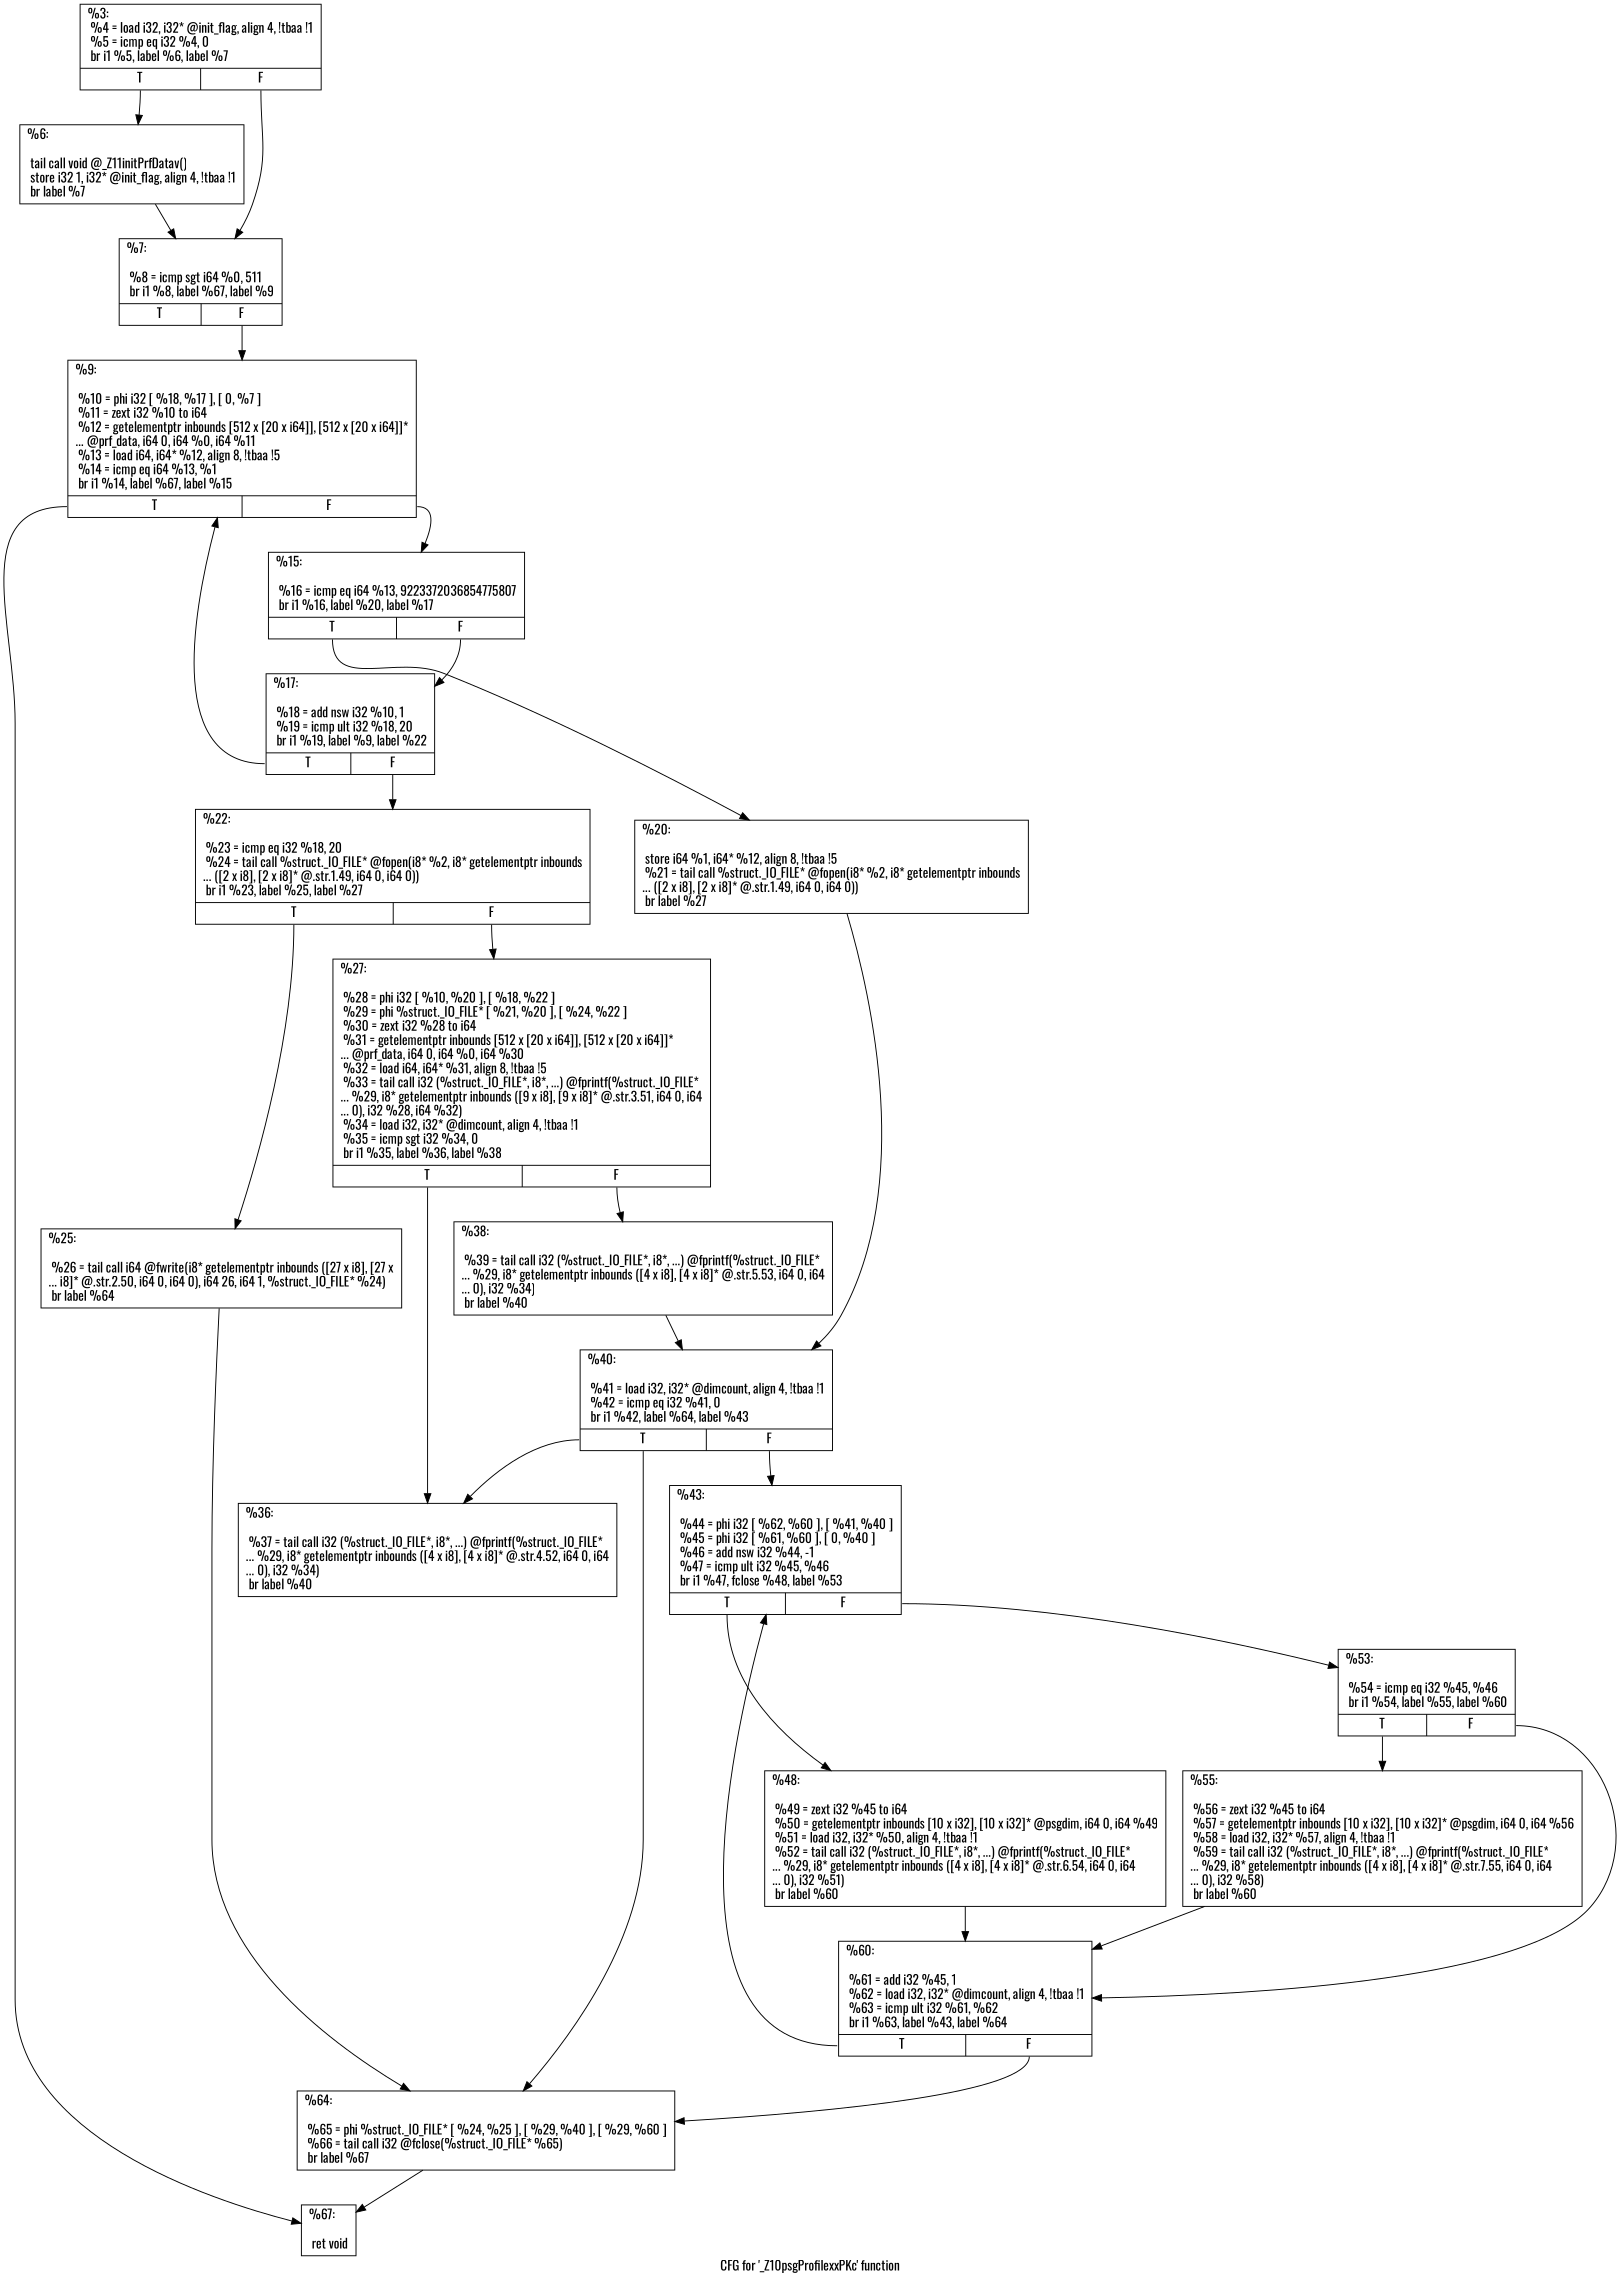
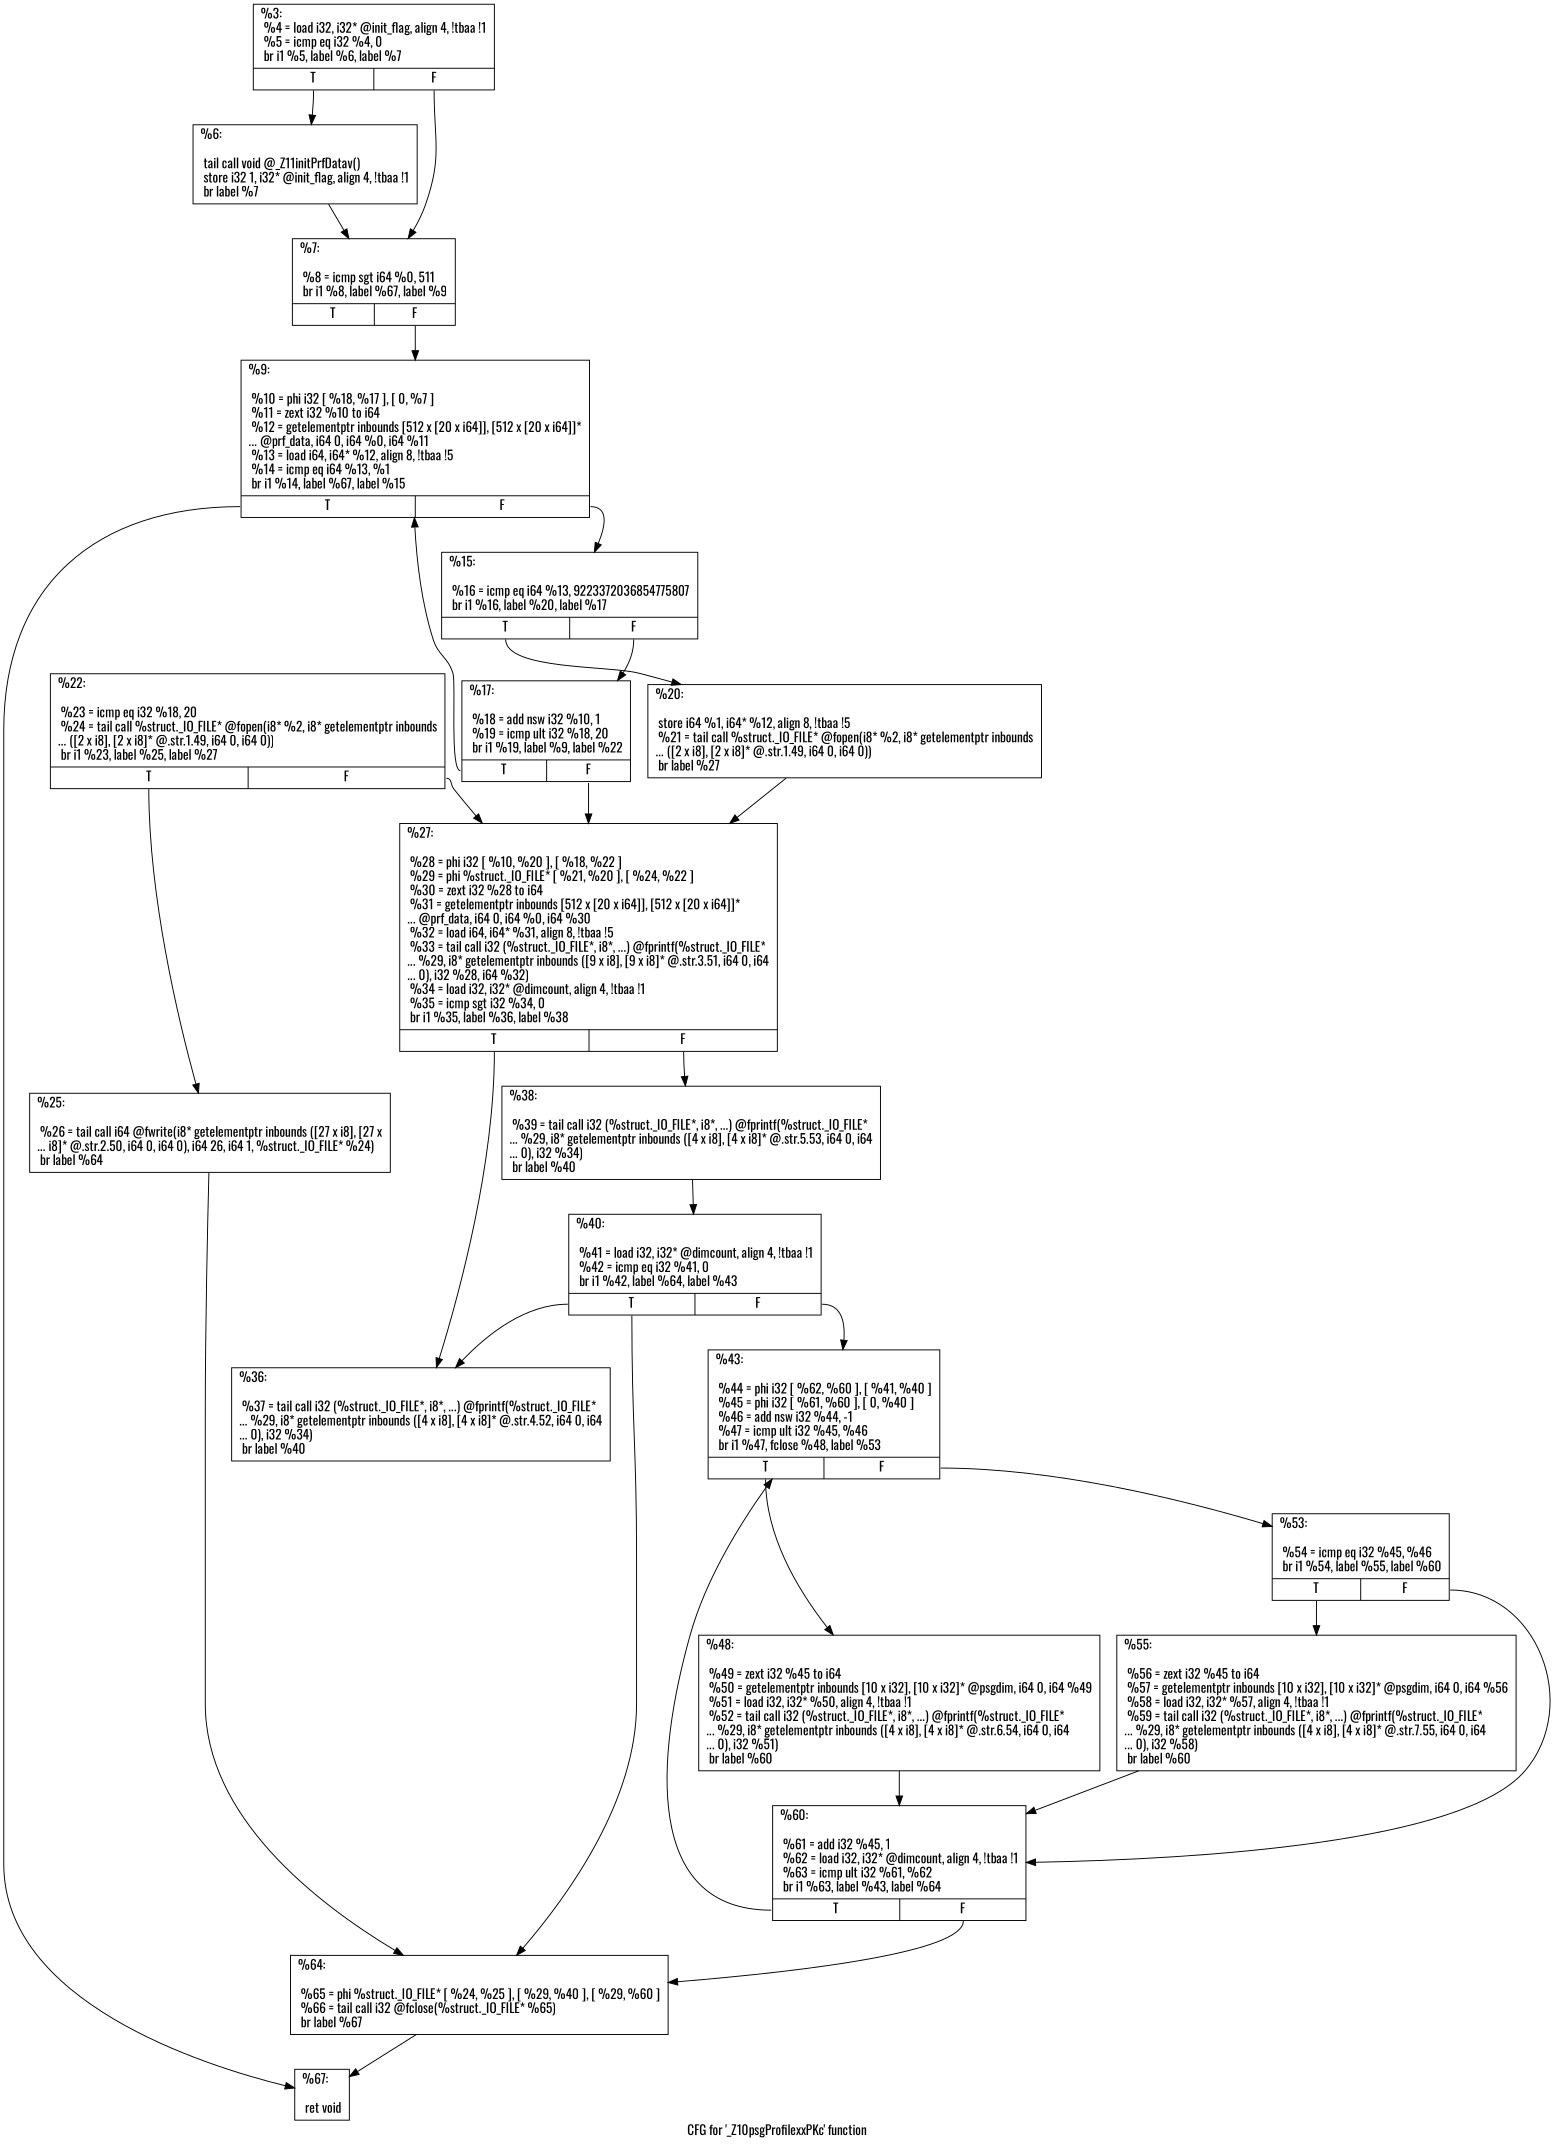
  digraph {
    fontname=Oswald
    label="CFG for '_Z10psgProfilexxPKc' function"
    node [fontname=Oswald shape=record]
    edge [fontname=Oswald tailport=s0]
    n1 [label="{%3:\l  %4 = load i32, i32* @init_flag, align 4, !tbaa !1\l  %5 = icmp eq i32 %4, 0\l  br i1 %5, label %6, label %7\l|{<s0>T|<s1>F}}"]
    n2 [label="{%6:\l\l  tail call void @_Z11initPrfDatav()\l  store i32 1, i32* @init_flag, align 4, !tbaa !1\l  br label %7\l}"]
    n3 [label="{%7:\l\l  %8 = icmp sgt i64 %0, 511\l  br i1 %8, label %67, label %9\l|{<s0>T|<s1>F}}"]
    n4 [label="{%9:\l\l  %10 = phi i32 [ %18, %17 ], [ 0, %7 ]\l  %11 = zext i32 %10 to i64\l  %12 = getelementptr inbounds [512 x [20 x i64]], [512 x [20 x i64]]*\l... @prf_data, i64 0, i64 %0, i64 %11\l  %13 = load i64, i64* %12, align 8, !tbaa !5\l  %14 = icmp eq i64 %13, %1\l  br i1 %14, label %67, label %15\l|{<s0>T|<s1>F}}"]
    n5 [label="{%67:\l\l  ret void\l}"]
    n6 [label="{%15:\l\l  %16 = icmp eq i64 %13, 9223372036854775807\l  br i1 %16, label %20, label %17\l|{<s0>T|<s1>F}}"]
    n7 [label="{%20:\l\l  store i64 %1, i64* %12, align 8, !tbaa !5\l  %21 = tail call %struct._IO_FILE* @fopen(i8* %2, i8* getelementptr inbounds\l... ([2 x i8], [2 x i8]* @.str.1.49, i64 0, i64 0))\l  br label %27\l}"]
    n8 [label="{%17:\l\l  %18 = add nsw i32 %10, 1\l  %19 = icmp ult i32 %18, 20\l  br i1 %19, label %9, label %22\l|{<s0>T|<s1>F}}"]
    n9 [label="{%27:\l\l  %28 = phi i32 [ %10, %20 ], [ %18, %22 ]\l  %29 = phi %struct._IO_FILE* [ %21, %20 ], [ %24, %22 ]\l  %30 = zext i32 %28 to i64\l  %31 = getelementptr inbounds [512 x [20 x i64]], [512 x [20 x i64]]*\l... @prf_data, i64 0, i64 %0, i64 %30\l  %32 = load i64, i64* %31, align 8, !tbaa !5\l  %33 = tail call i32 (%struct._IO_FILE*, i8*, ...) @fprintf(%struct._IO_FILE*\l... %29, i8* getelementptr inbounds ([9 x i8], [9 x i8]* @.str.3.51, i64 0, i64\l... 0), i32 %28, i64 %32)\l  %34 = load i32, i32* @dimcount, align 4, !tbaa !1\l  %35 = icmp sgt i32 %34, 0\l  br i1 %35, label %36, label %38\l|{<s0>T|<s1>F}}"]
    n10 [label="{%22:\l\l  %23 = icmp eq i32 %18, 20\l  %24 = tail call %struct._IO_FILE* @fopen(i8* %2, i8* getelementptr inbounds\l... ([2 x i8], [2 x i8]* @.str.1.49, i64 0, i64 0))\l  br i1 %23, label %25, label %27\l|{<s0>T|<s1>F}}"]
    n11 [label="{%36:\l\l  %37 = tail call i32 (%struct._IO_FILE*, i8*, ...) @fprintf(%struct._IO_FILE*\l... %29, i8* getelementptr inbounds ([4 x i8], [4 x i8]* @.str.4.52, i64 0, i64\l... 0), i32 %34)\l  br label %40\l}"]
    n12 [label="{%38:\l\l  %39 = tail call i32 (%struct._IO_FILE*, i8*, ...) @fprintf(%struct._IO_FILE*\l... %29, i8* getelementptr inbounds ([4 x i8], [4 x i8]* @.str.5.53, i64 0, i64\l... 0), i32 %34)\l  br label %40\l}"]
    n13 [label="{%25:\l\l  %26 = tail call i64 @fwrite(i8* getelementptr inbounds ([27 x i8], [27 x\l... i8]* @.str.2.50, i64 0, i64 0), i64 26, i64 1, %struct._IO_FILE* %24)\l  br label %64\l}"]
    n14 [label="{%64:\l\l  %65 = phi %struct._IO_FILE* [ %24, %25 ], [ %29, %40 ], [ %29, %60 ]\l  %66 = tail call i32 @fclose(%struct._IO_FILE* %65)\l  br label %67\l}"]
    n15 [label="{%40:\l\l  %41 = load i32, i32* @dimcount, align 4, !tbaa !1\l  %42 = icmp eq i32 %41, 0\l  br i1 %42, label %64, label %43\l|{<s0>T|<s1>F}}"]
    n16 [label="{%43:\l\l  %44 = phi i32 [ %62, %60 ], [ %41, %40 ]\l  %45 = phi i32 [ %61, %60 ], [ 0, %40 ]\l  %46 = add nsw i32 %44, -1\l  %47 = icmp ult i32 %45, %46\l  br i1 %47, fclose %48, label %53\l|{<s0>T|<s1>F}}"]
    n17 [label="{%48:\l\l  %49 = zext i32 %45 to i64\l  %50 = getelementptr inbounds [10 x i32], [10 x i32]* @psgdim, i64 0, i64 %49\l  %51 = load i32, i32* %50, align 4, !tbaa !1\l  %52 = tail call i32 (%struct._IO_FILE*, i8*, ...) @fprintf(%struct._IO_FILE*\l... %29, i8* getelementptr inbounds ([4 x i8], [4 x i8]* @.str.6.54, i64 0, i64\l... 0), i32 %51)\l  br label %60\l}"]
    n18 [label="{%53:\l\l  %54 = icmp eq i32 %45, %46\l  br i1 %54, label %55, label %60\l|{<s0>T|<s1>F}}"]
    n19 [label="{%60:\l\l  %61 = add i32 %45, 1\l  %62 = load i32, i32* @dimcount, align 4, !tbaa !1\l  %63 = icmp ult i32 %61, %62\l  br i1 %63, label %43, label %64\l|{<s0>T|<s1>F}}"]
    n20 [label="{%55:\l\l  %56 = zext i32 %45 to i64\l  %57 = getelementptr inbounds [10 x i32], [10 x i32]* @psgdim, i64 0, i64 %56\l  %58 = load i32, i32* %57, align 4, !tbaa !1\l  %59 = tail call i32 (%struct._IO_FILE*, i8*, ...) @fprintf(%struct._IO_FILE*\l... %29, i8* getelementptr inbounds ([4 x i8], [4 x i8]* @.str.7.55, i64 0, i64\l... 0), i32 %58)\l  br label %60\l}"]
    n1 -> n2
    n1 -> n3 [tailport=s1]
    n2 -> n3
    n3 -> n4 [tailport=s1]
    n4 -> n5
    n4 -> n6 [tailport=s1]
    n6 -> n7
    n6 -> n8 [tailport=s1]
-   n7 -> n15
+   n7 -> n9
    n8 -> n4
-   n8 -> n10 [tailport=s1]
+   n8 -> n9 [tailport=s1]
    n9 -> n11
    n9 -> n12 [tailport=s1]
    n10 -> n9 [tailport=s1]
    n10 -> n13
    n12 -> n15
    n13 -> n14
    n14 -> n5
    n15 -> n11
    n15 -> n14
    n15 -> n16 [tailport=s1]
    n16 -> n17
    n16 -> n18 [tailport=s1]
    n17 -> n19
    n18 -> n19 [tailport=s1]
    n18 -> n20
    n19 -> n14 [tailport=s1]
    n19 -> n16
    n20 -> n19
  }
